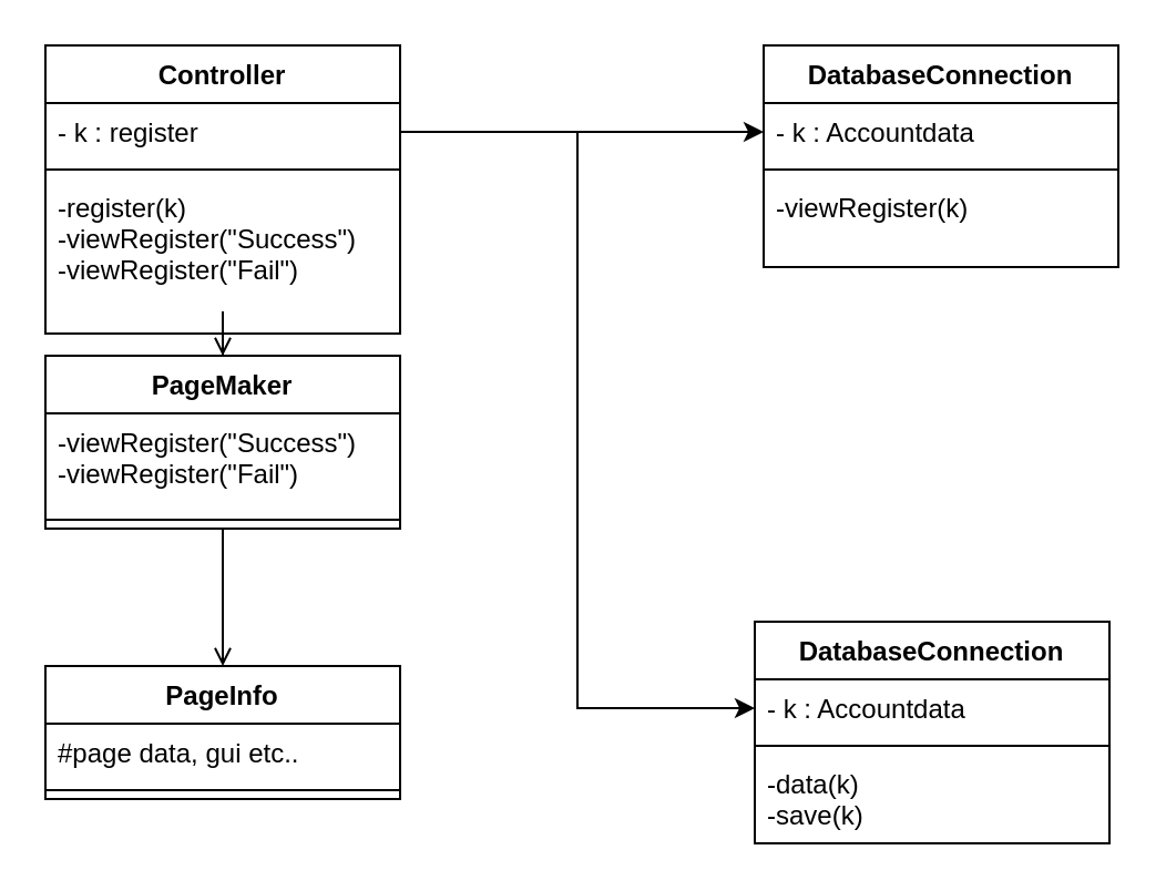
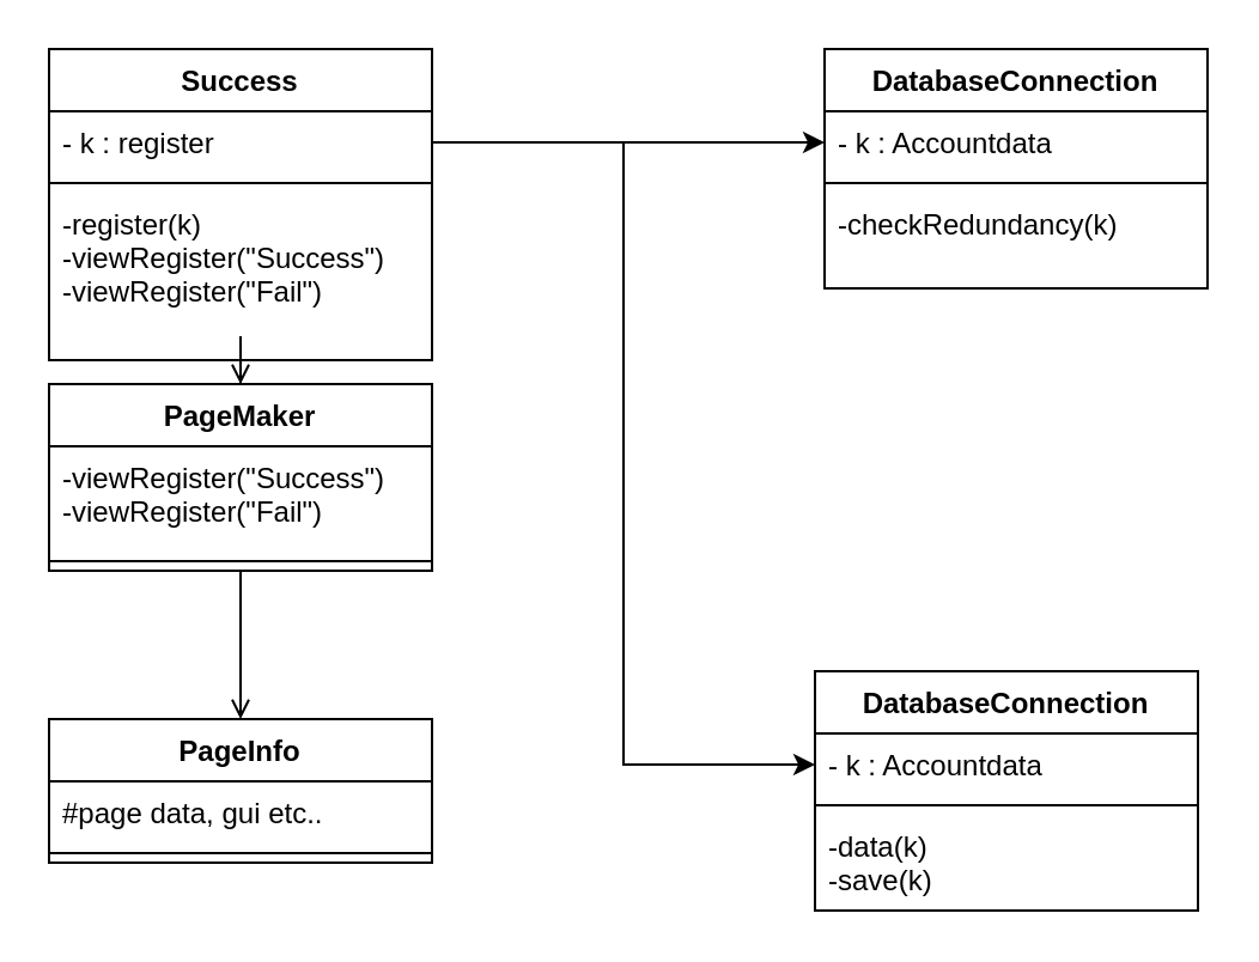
  <mxCell id="0" />
  <mxCell id="1" parent="0" />
  <mxCell id="2" style="edgeStyle=orthogonalEdgeStyle;rounded=0;orthogonalLoop=1;jettySize=auto;html=1;entryX=0.5;entryY=0;entryDx=0;entryDy=0;endArrow=open;" parent="1" source="3" target="8" edge="1"><mxGeometry relative="1" as="geometry" /></mxCell>
- <mxCell id="3" value="Controller" style="swimlane;fontStyle=1;align=center;verticalAlign=top;childLayout=stackLayout;horizontal=1;startSize=26;horizontalStack=0;resizeParent=1;resizeParentMax=0;resizeLast=0;collapsible=1;marginBottom=0;" parent="1" vertex="1"><mxGeometry x="20" y="20" width="160" height="130" as="geometry" /></mxCell>
+ <mxCell id="3" value="Success" style="swimlane;fontStyle=1;align=center;verticalAlign=top;childLayout=stackLayout;horizontal=1;startSize=26;horizontalStack=0;resizeParent=1;resizeParentMax=0;resizeLast=0;collapsible=1;marginBottom=0;" parent="1" vertex="1"><mxGeometry x="20" y="20" width="160" height="130" as="geometry" /></mxCell>
  <mxCell id="4" value="- k : register" style="text;strokeColor=none;fillColor=none;align=left;verticalAlign=top;spacingLeft=4;spacingRight=4;overflow=hidden;rotatable=0;points=[[0,0.5],[1,0.5]];portConstraint=eastwest;" parent="3" vertex="1"><mxGeometry y="26" width="160" height="26" as="geometry" /></mxCell>
  <mxCell id="5" value="" style="line;strokeWidth=1;fillColor=none;align=left;verticalAlign=middle;spacingTop=-1;spacingLeft=3;spacingRight=3;rotatable=0;labelPosition=right;points=[];portConstraint=eastwest;" parent="3" vertex="1"><mxGeometry y="52" width="160" height="8" as="geometry" /></mxCell>
  <mxCell id="6" value="-register(k)&#10;-viewRegister(&quot;Success&quot;)&#10;-viewRegister(&quot;Fail&quot;)" style="text;strokeColor=none;fillColor=none;align=left;verticalAlign=top;spacingLeft=4;spacingRight=4;overflow=hidden;rotatable=0;points=[[0,0.5],[1,0.5]];portConstraint=eastwest;" parent="3" vertex="1"><mxGeometry y="60" width="160" height="70" as="geometry" /></mxCell>
  <mxCell id="7" style="edgeStyle=orthogonalEdgeStyle;rounded=0;orthogonalLoop=1;jettySize=auto;html=1;exitX=0.5;exitY=1;exitDx=0;exitDy=0;entryX=0.5;entryY=0;entryDx=0;entryDy=0;endArrow=open;" parent="1" source="8" target="11" edge="1"><mxGeometry relative="1" as="geometry" /></mxCell>
  <mxCell id="8" value="PageMaker" style="swimlane;fontStyle=1;align=center;verticalAlign=top;childLayout=stackLayout;horizontal=1;startSize=26;horizontalStack=0;resizeParent=1;resizeParentMax=0;resizeLast=0;collapsible=1;marginBottom=0;" parent="1" vertex="1"><mxGeometry x="20" y="160" width="160" height="78" as="geometry" /></mxCell>
  <mxCell id="9" value="-viewRegister(&quot;Success&quot;)&#10;-viewRegister(&quot;Fail&quot;)" style="text;strokeColor=none;fillColor=none;align=left;verticalAlign=top;spacingLeft=4;spacingRight=4;overflow=hidden;rotatable=0;points=[[0,0.5],[1,0.5]];portConstraint=eastwest;" parent="8" vertex="1"><mxGeometry y="26" width="160" height="44" as="geometry" /></mxCell>
  <mxCell id="10" value="" style="line;strokeWidth=1;fillColor=none;align=left;verticalAlign=middle;spacingTop=-1;spacingLeft=3;spacingRight=3;rotatable=0;labelPosition=right;points=[];portConstraint=eastwest;" parent="8" vertex="1"><mxGeometry y="70" width="160" height="8" as="geometry" /></mxCell>
  <mxCell id="11" value="PageInfo" style="swimlane;fontStyle=1;align=center;verticalAlign=top;childLayout=stackLayout;horizontal=1;startSize=26;horizontalStack=0;resizeParent=1;resizeParentMax=0;resizeLast=0;collapsible=1;marginBottom=0;" parent="1" vertex="1"><mxGeometry x="20" y="300" width="160" height="60" as="geometry" /></mxCell>
  <mxCell id="12" value="#page data, gui etc.." style="text;strokeColor=none;fillColor=none;align=left;verticalAlign=top;spacingLeft=4;spacingRight=4;overflow=hidden;rotatable=0;points=[[0,0.5],[1,0.5]];portConstraint=eastwest;" parent="11" vertex="1"><mxGeometry y="26" width="160" height="26" as="geometry" /></mxCell>
  <mxCell id="13" value="" style="line;strokeWidth=1;fillColor=none;align=left;verticalAlign=middle;spacingTop=-1;spacingLeft=3;spacingRight=3;rotatable=0;labelPosition=right;points=[];portConstraint=eastwest;" parent="11" vertex="1"><mxGeometry y="52" width="160" height="8" as="geometry" /></mxCell>
  <mxCell id="14" value="DatabaseConnection" style="swimlane;fontStyle=1;align=center;verticalAlign=top;childLayout=stackLayout;horizontal=1;startSize=26;horizontalStack=0;resizeParent=1;resizeParentMax=0;resizeLast=0;collapsible=1;marginBottom=0;" parent="1" vertex="1"><mxGeometry x="340" y="280" width="160" height="100" as="geometry" /></mxCell>
  <mxCell id="15" value="- k : Accountdata" style="text;strokeColor=none;fillColor=none;align=left;verticalAlign=top;spacingLeft=4;spacingRight=4;overflow=hidden;rotatable=0;points=[[0,0.5],[1,0.5]];portConstraint=eastwest;" parent="14" vertex="1"><mxGeometry y="26" width="160" height="26" as="geometry" /></mxCell>
  <mxCell id="16" value="" style="line;strokeWidth=1;fillColor=none;align=left;verticalAlign=middle;spacingTop=-1;spacingLeft=3;spacingRight=3;rotatable=0;labelPosition=right;points=[];portConstraint=eastwest;" parent="14" vertex="1"><mxGeometry y="52" width="160" height="8" as="geometry" /></mxCell>
  <mxCell id="17" value="-data(k)&#10;-save(k)" style="text;strokeColor=none;fillColor=none;align=left;verticalAlign=top;spacingLeft=4;spacingRight=4;overflow=hidden;rotatable=0;points=[[0,0.5],[1,0.5]];portConstraint=eastwest;" parent="14" vertex="1"><mxGeometry y="60" width="160" height="40" as="geometry" /></mxCell>
  <mxCell id="18" style="edgeStyle=orthogonalEdgeStyle;rounded=0;orthogonalLoop=1;jettySize=auto;html=1;" parent="1" source="4" target="15" edge="1"><mxGeometry relative="1" as="geometry" /></mxCell>
  <mxCell id="19" value="DatabaseConnection" style="swimlane;fontStyle=1;align=center;verticalAlign=top;childLayout=stackLayout;horizontal=1;startSize=26;horizontalStack=0;resizeParent=1;resizeParentMax=0;resizeLast=0;collapsible=1;marginBottom=0;" vertex="1" parent="1"><mxGeometry x="344" y="20" width="160" height="100" as="geometry" /></mxCell>
  <mxCell id="20" value="- k : Accountdata" style="text;strokeColor=none;fillColor=none;align=left;verticalAlign=top;spacingLeft=4;spacingRight=4;overflow=hidden;rotatable=0;points=[[0,0.5],[1,0.5]];portConstraint=eastwest;" vertex="1" parent="19"><mxGeometry y="26" width="160" height="26" as="geometry" /></mxCell>
  <mxCell id="21" value="" style="line;strokeWidth=1;fillColor=none;align=left;verticalAlign=middle;spacingTop=-1;spacingLeft=3;spacingRight=3;rotatable=0;labelPosition=right;points=[];portConstraint=eastwest;" vertex="1" parent="19"><mxGeometry y="52" width="160" height="8" as="geometry" /></mxCell>
- <mxCell id="22" value="-viewRegister(k)" style="text;strokeColor=none;fillColor=none;align=left;verticalAlign=top;spacingLeft=4;spacingRight=4;overflow=hidden;rotatable=0;points=[[0,0.5],[1,0.5]];portConstraint=eastwest;" vertex="1" parent="19"><mxGeometry y="60" width="160" height="40" as="geometry" /></mxCell>
+ <mxCell id="22" value="-checkRedundancy(k)" style="text;strokeColor=none;fillColor=none;align=left;verticalAlign=top;spacingLeft=4;spacingRight=4;overflow=hidden;rotatable=0;points=[[0,0.5],[1,0.5]];portConstraint=eastwest;" vertex="1" parent="19"><mxGeometry y="60" width="160" height="40" as="geometry" /></mxCell>
  <mxCell id="23" style="edgeStyle=orthogonalEdgeStyle;rounded=0;orthogonalLoop=1;jettySize=auto;html=1;exitX=1;exitY=0.5;exitDx=0;exitDy=0;entryX=0;entryY=0.5;entryDx=0;entryDy=0;" edge="1" parent="1" source="4" target="20"><mxGeometry relative="1" as="geometry" /></mxCell>
